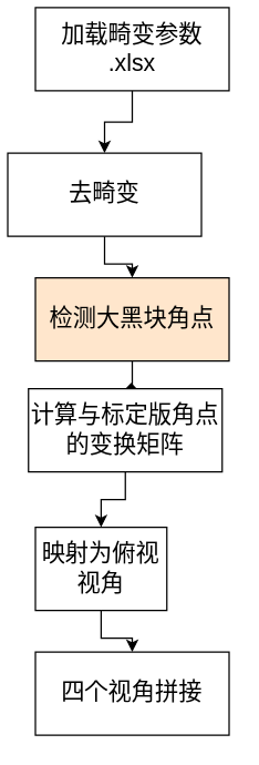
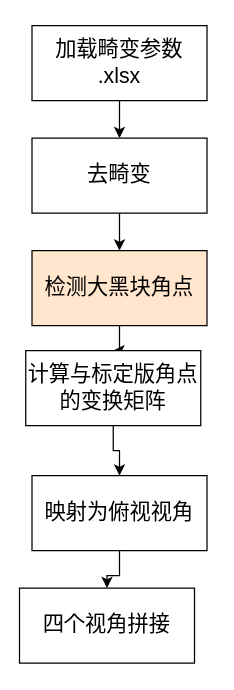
  <mxCell id="0" />
  <mxCell id="1" parent="0" />
  <mxCell id="2" value="" style="edgeStyle=orthogonalEdgeStyle;rounded=0;orthogonalLoop=1;jettySize=auto;html=1;" edge="1" parent="1" source="3" target="5"><mxGeometry relative="1" as="geometry" /></mxCell>
- <mxCell id="3" value="&lt;font style=&quot;font-size: 17px;&quot;&gt;加载畸变参数&lt;/font&gt;&lt;div&gt;&lt;font style=&quot;font-size: 17px;&quot;&gt;.xlsx&lt;/font&gt;&lt;/div&gt;" style="rounded=0;whiteSpace=wrap;html=1;" vertex="1" parent="1"><mxGeometry x="25" y="5" width="140" height="60" as="geometry" /></mxCell>
+ <mxCell id="3" value="&lt;font style=&quot;font-size: 17px;&quot;&gt;加载畸变参数&lt;/font&gt;&lt;div&gt;&lt;font style=&quot;font-size: 17px;&quot;&gt;.xlsx&lt;/font&gt;&lt;/div&gt;" style="rounded=0;whiteSpace=wrap;html=1;" vertex="1" parent="1"><mxGeometry x="25" y="20" width="140" height="60" as="geometry" /></mxCell>
  <mxCell id="4" value="" style="edgeStyle=orthogonalEdgeStyle;rounded=0;orthogonalLoop=1;jettySize=auto;html=1;" edge="1" parent="1" source="5" target="7"><mxGeometry relative="1" as="geometry" /></mxCell>
- <mxCell id="5" value="&lt;span style=&quot;font-size: 17px;&quot;&gt;去畸变&lt;/span&gt;" style="rounded=0;whiteSpace=wrap;html=1;" vertex="1" parent="1"><mxGeometry x="5" y="110" width="140" height="60" as="geometry" /></mxCell>
- <mxCell id="6" value="" style="edgeStyle=orthogonalEdgeStyle;rounded=0;orthogonalLoop=1;jettySize=auto;html=1;endArrow=diamond;" edge="1" parent="1" source="7" target="9"><mxGeometry relative="1" as="geometry" /></mxCell>
+ <mxCell id="5" value="&lt;span style=&quot;font-size: 17px;&quot;&gt;去畸变&lt;/span&gt;" style="rounded=0;whiteSpace=wrap;html=1;" vertex="1" parent="1"><mxGeometry x="25" y="110" width="140" height="60" as="geometry" /></mxCell>
+ <mxCell id="6" value="" style="edgeStyle=orthogonalEdgeStyle;rounded=0;orthogonalLoop=1;jettySize=auto;html=1;" edge="1" parent="1" source="7" target="9"><mxGeometry relative="1" as="geometry" /></mxCell>
  <mxCell id="7" value="&lt;span style=&quot;font-size: 17px;&quot;&gt;检测大黑块角点&lt;/span&gt;" style="rounded=0;whiteSpace=wrap;html=1;fillColor=#ffe6cc;" vertex="1" parent="1"><mxGeometry x="25" y="200" width="140" height="60" as="geometry" /></mxCell>
  <mxCell id="8" value="" style="edgeStyle=orthogonalEdgeStyle;rounded=0;orthogonalLoop=1;jettySize=auto;html=1;" edge="1" parent="1" source="9" target="11"><mxGeometry relative="1" as="geometry" /></mxCell>
  <mxCell id="9" value="&lt;span style=&quot;font-size: 17px;&quot;&gt;计算与标定版角点的变换矩阵&lt;/span&gt;" style="rounded=0;whiteSpace=wrap;html=1;" vertex="1" parent="1"><mxGeometry x="20" y="280" width="140" height="60" as="geometry" /></mxCell>
  <mxCell id="10" value="" style="edgeStyle=orthogonalEdgeStyle;rounded=0;orthogonalLoop=1;jettySize=auto;html=1;" edge="1" parent="1" source="11" target="12"><mxGeometry relative="1" as="geometry" /></mxCell>
- <mxCell id="11" value="&lt;span style=&quot;font-size: 17px;&quot;&gt;映射为俯视视角&lt;/span&gt;" style="rounded=0;whiteSpace=wrap;html=1;" vertex="1" parent="1"><mxGeometry x="25" y="380" width="95" height="60" as="geometry" /></mxCell>
- <mxCell id="12" value="&lt;span style=&quot;font-size: 17px;&quot;&gt;四个视角拼接&lt;/span&gt;" style="rounded=0;whiteSpace=wrap;html=1;" vertex="1" parent="1"><mxGeometry x="25" y="470" width="140" height="60" as="geometry" /></mxCell>
+ <mxCell id="11" value="&lt;span style=&quot;font-size: 17px;&quot;&gt;映射为俯视视角&lt;/span&gt;" style="rounded=0;whiteSpace=wrap;html=1;" vertex="1" parent="1"><mxGeometry x="25" y="380" width="140" height="60" as="geometry" /></mxCell>
+ <mxCell id="12" value="&lt;span style=&quot;font-size: 17px;&quot;&gt;四个视角拼接&lt;/span&gt;" style="rounded=0;whiteSpace=wrap;html=1;" vertex="1" parent="1"><mxGeometry x="15" y="470" width="140" height="60" as="geometry" /></mxCell>
